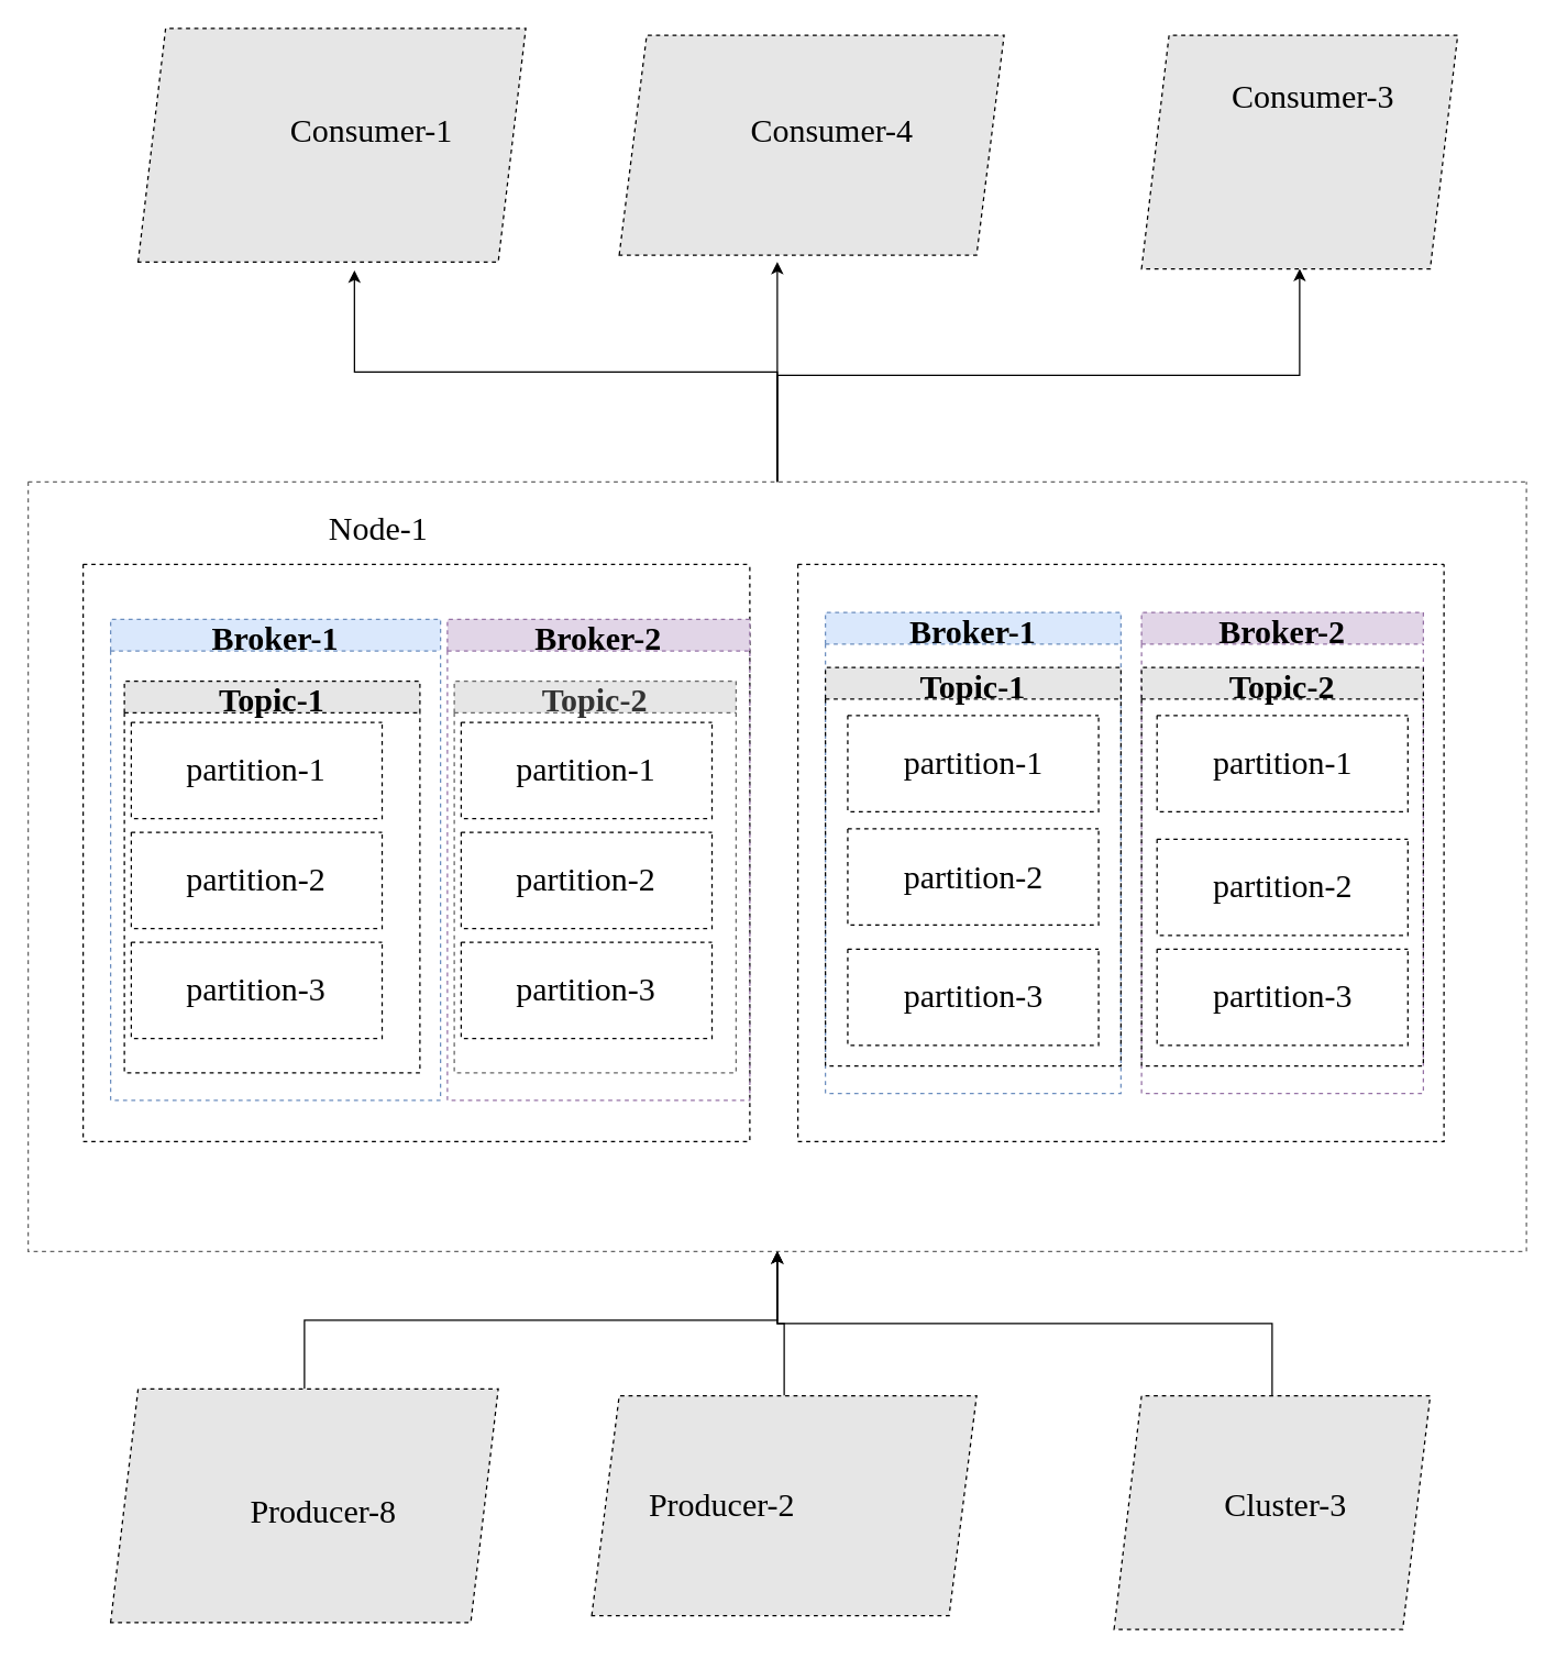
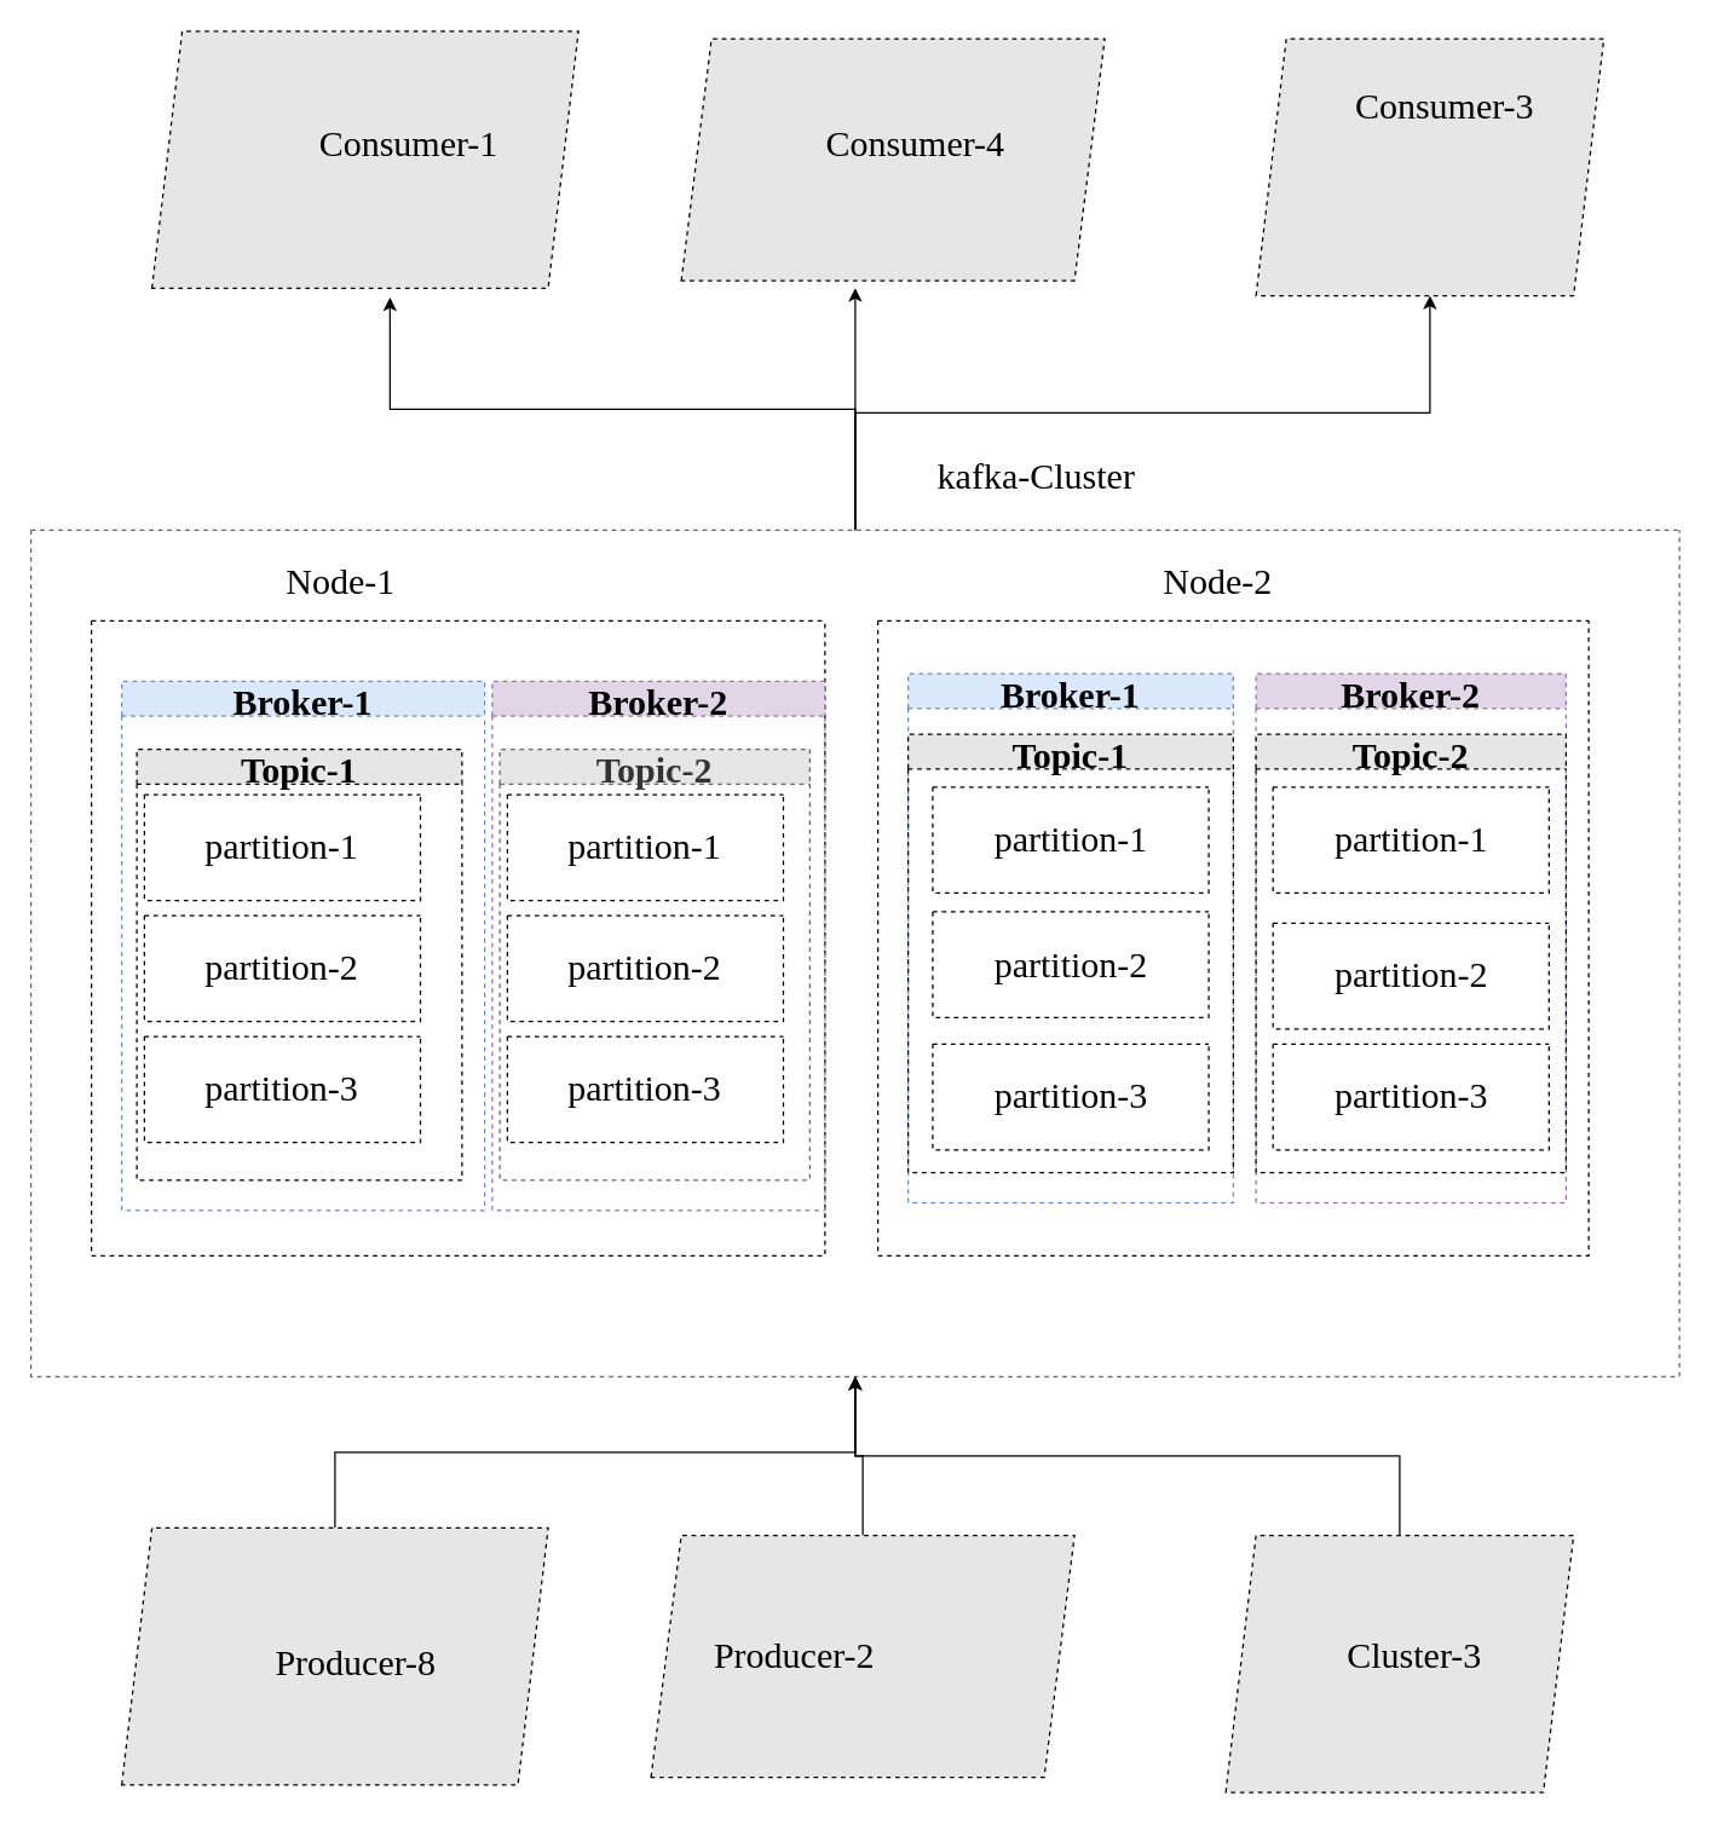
  <mxCell id="0" />
  <mxCell id="1" parent="0" />
  <mxCell id="2" style="edgeStyle=orthogonalEdgeStyle;rounded=0;orthogonalLoop=1;jettySize=auto;html=1;entryX=0.558;entryY=1.036;entryDx=0;entryDy=0;entryPerimeter=0;fontFamily=Times New Roman;fontSize=24;fontColor=default;startSize=23;" edge="1" parent="1" source="5" target="52"><mxGeometry relative="1" as="geometry" /></mxCell>
  <mxCell id="3" style="edgeStyle=orthogonalEdgeStyle;rounded=0;orthogonalLoop=1;jettySize=auto;html=1;entryX=0.5;entryY=1;entryDx=0;entryDy=0;fontFamily=Times New Roman;fontSize=24;fontColor=default;startSize=23;" edge="1" parent="1" source="5" target="54"><mxGeometry relative="1" as="geometry" /></mxCell>
  <mxCell id="4" style="edgeStyle=orthogonalEdgeStyle;rounded=0;orthogonalLoop=1;jettySize=auto;html=1;fontFamily=Times New Roman;fontSize=24;fontColor=default;startSize=23;" edge="1" parent="1" source="5"><mxGeometry relative="1" as="geometry"><mxPoint x="565" as="targetPoint" y="190" /></mxGeometry></mxCell>
  <mxCell id="5" value="" style="swimlane;startSize=0;strokeWidth=1;dashed=1;fillColor=#f5f5f5;fontColor=#333333;strokeColor=#666666;" vertex="1" parent="1"><mxGeometry x="20" y="350" width="1090" height="560" as="geometry" /></mxCell>
  <mxCell id="6" value="" style="swimlane;startSize=0;dashed=1;fontFamily=Times New Roman;fontSize=24;strokeWidth=1;fillColor=#d5e8d4;strokeColor=#000000;gradientColor=#ffffff;swimlaneFillColor=none;" vertex="1" parent="5"><mxGeometry x="40" y="60" width="485" height="420" as="geometry" /></mxCell>
  <mxCell id="7" value="Broker-1" style="swimlane;dashed=1;fontFamily=Times New Roman;fontSize=24;strokeWidth=1;swimlaneFillColor=none;labelBackgroundColor=none;fillColor=#dae8fc;shadow=0;sketch=0;rounded=0;glass=0;color=#00FF00;strokeColor=#6c8ebf;" vertex="1" parent="6"><mxGeometry x="20" y="40" width="240" height="350" as="geometry" /></mxCell>
  <mxCell id="8" value="Topic-1" style="swimlane;dashed=1;fontFamily=Times New Roman;fontSize=24;strokeWidth=1;fillColor=#E6E6E6;" vertex="1" parent="7"><mxGeometry x="10" y="45" width="215" height="285" as="geometry" /></mxCell>
  <mxCell id="9" value="" style="swimlane;startSize=0;dashed=1;fontFamily=Times New Roman;fontSize=24;strokeWidth=1;" vertex="1" parent="8"><mxGeometry x="5" y="110" width="182.5" height="70" as="geometry" /></mxCell>
  <mxCell id="10" value="&lt;font face=&quot;Times New Roman&quot; style=&quot;font-size: 24px&quot;&gt;partition-2&lt;/font&gt;" style="text;html=1;strokeColor=none;fillColor=none;align=center;verticalAlign=middle;whiteSpace=wrap;rounded=0;dashed=1;" vertex="1" parent="9"><mxGeometry x="6.25" y="20" width="170" height="30" as="geometry" /></mxCell>
  <mxCell id="11" value="" style="swimlane;startSize=0;dashed=1;fontFamily=Times New Roman;fontSize=24;strokeWidth=1;fillColor=#FFFF00;" vertex="1" parent="8"><mxGeometry x="5" y="30" width="182.5" height="70" as="geometry" /></mxCell>
  <mxCell id="12" value="&lt;font face=&quot;Times New Roman&quot; style=&quot;font-size: 24px&quot;&gt;partition-1&lt;/font&gt;" style="text;html=1;strokeColor=none;fillColor=none;align=center;verticalAlign=middle;whiteSpace=wrap;rounded=0;dashed=1;" vertex="1" parent="11"><mxGeometry x="6.25" y="20" width="170" height="30" as="geometry" /></mxCell>
  <mxCell id="13" value="" style="swimlane;startSize=0;dashed=1;fontFamily=Times New Roman;fontSize=24;strokeWidth=1;" vertex="1" parent="8"><mxGeometry x="5" y="190" width="182.5" height="70" as="geometry" /></mxCell>
  <mxCell id="14" value="&lt;font face=&quot;Times New Roman&quot; style=&quot;font-size: 24px&quot;&gt;partition-3&lt;/font&gt;" style="text;html=1;strokeColor=none;fillColor=none;align=center;verticalAlign=middle;whiteSpace=wrap;rounded=0;dashed=1;" vertex="1" parent="13"><mxGeometry x="6.25" y="20" width="170" height="30" as="geometry" /></mxCell>
  <mxCell id="15" value="Broker-2" style="swimlane;dashed=1;fontFamily=Times New Roman;fontSize=24;strokeWidth=1;fillColor=#e1d5e7;strokeColor=#9673a6;" vertex="1" parent="6"><mxGeometry x="265" y="40" width="220" height="350" as="geometry" /></mxCell>
  <mxCell id="16" value="Topic-2" style="swimlane;dashed=1;fontFamily=Times New Roman;fontSize=24;strokeWidth=1;fillColor=#E6E6E6;fontColor=#333333;strokeColor=#666666;" vertex="1" parent="15"><mxGeometry x="5" y="45" width="205" height="285" as="geometry" /></mxCell>
  <mxCell id="17" value="" style="swimlane;startSize=0;dashed=1;fontFamily=Times New Roman;fontSize=24;strokeWidth=1;" vertex="1" parent="16"><mxGeometry x="5" y="110" width="182.5" height="70" as="geometry" /></mxCell>
  <mxCell id="18" value="&lt;font face=&quot;Times New Roman&quot; style=&quot;font-size: 24px&quot;&gt;partition-2&lt;/font&gt;" style="text;html=1;strokeColor=none;fillColor=none;align=center;verticalAlign=middle;whiteSpace=wrap;rounded=0;dashed=1;" vertex="1" parent="17"><mxGeometry x="6.25" y="20" width="170" height="30" as="geometry" /></mxCell>
  <mxCell id="19" value="" style="swimlane;startSize=0;dashed=1;fontFamily=Times New Roman;fontSize=24;strokeWidth=1;" vertex="1" parent="16"><mxGeometry x="5" y="30" width="182.5" height="70" as="geometry" /></mxCell>
  <mxCell id="20" value="&lt;font face=&quot;Times New Roman&quot; style=&quot;font-size: 24px&quot;&gt;partition-1&lt;/font&gt;" style="text;html=1;strokeColor=none;fillColor=none;align=center;verticalAlign=middle;whiteSpace=wrap;rounded=0;dashed=1;" vertex="1" parent="19"><mxGeometry x="6.25" y="20" width="170" height="30" as="geometry" /></mxCell>
  <mxCell id="21" value="" style="swimlane;startSize=0;dashed=1;fontFamily=Times New Roman;fontSize=24;strokeWidth=1;" vertex="1" parent="16"><mxGeometry x="5" y="190" width="182.5" height="70" as="geometry" /></mxCell>
  <mxCell id="22" value="&lt;font face=&quot;Times New Roman&quot; style=&quot;font-size: 24px&quot;&gt;partition-3&lt;/font&gt;" style="text;html=1;strokeColor=none;fillColor=none;align=center;verticalAlign=middle;whiteSpace=wrap;rounded=0;dashed=1;" vertex="1" parent="21"><mxGeometry x="6.25" y="20" width="170" height="30" as="geometry" /></mxCell>
  <mxCell id="23" value="" style="swimlane;startSize=0;dashed=1;fontFamily=Times New Roman;fontSize=24;strokeWidth=1;" vertex="1" parent="5"><mxGeometry x="560" y="60" width="470" height="420" as="geometry" /></mxCell>
  <mxCell id="24" value="Broker-1" style="swimlane;dashed=1;fontFamily=Times New Roman;fontSize=24;strokeWidth=1;fillColor=#dae8fc;strokeColor=#6c8ebf;" vertex="1" parent="23"><mxGeometry x="20" y="35" width="215" height="350" as="geometry" /></mxCell>
  <mxCell id="25" value="Topic-1" style="swimlane;dashed=1;fontFamily=Times New Roman;fontSize=24;strokeWidth=1;fillColor=#E6E6E6;" vertex="1" parent="24"><mxGeometry y="40" width="215" height="290" as="geometry" /></mxCell>
  <mxCell id="26" value="" style="swimlane;startSize=0;dashed=1;fontFamily=Times New Roman;fontSize=24;strokeWidth=1;" vertex="1" parent="25"><mxGeometry x="16.25" y="117.5" width="182.5" height="70" as="geometry" /></mxCell>
  <mxCell id="27" value="&lt;font face=&quot;Times New Roman&quot; style=&quot;font-size: 24px&quot;&gt;partition-2&lt;/font&gt;" style="text;html=1;strokeColor=none;fillColor=none;align=center;verticalAlign=middle;whiteSpace=wrap;rounded=0;dashed=1;" vertex="1" parent="26"><mxGeometry x="6.25" y="20" width="170" height="30" as="geometry" /></mxCell>
  <mxCell id="28" value="" style="swimlane;startSize=0;dashed=1;fontFamily=Times New Roman;fontSize=24;strokeWidth=1;" vertex="1" parent="25"><mxGeometry x="16.25" y="35" width="182.5" height="70" as="geometry" /></mxCell>
  <mxCell id="29" value="&lt;font face=&quot;Times New Roman&quot; style=&quot;font-size: 24px&quot;&gt;partition-1&lt;/font&gt;" style="text;html=1;strokeColor=none;fillColor=none;align=center;verticalAlign=middle;whiteSpace=wrap;rounded=0;dashed=1;" vertex="1" parent="28"><mxGeometry x="6.25" y="20" width="170" height="30" as="geometry" /></mxCell>
  <mxCell id="30" value="" style="swimlane;startSize=0;dashed=1;fontFamily=Times New Roman;fontSize=24;strokeWidth=1;" vertex="1" parent="25"><mxGeometry x="16.25" y="205" width="182.5" height="70" as="geometry" /></mxCell>
  <mxCell id="31" value="&lt;font face=&quot;Times New Roman&quot; style=&quot;font-size: 24px&quot;&gt;partition-3&lt;/font&gt;" style="text;html=1;strokeColor=none;fillColor=none;align=center;verticalAlign=middle;whiteSpace=wrap;rounded=0;dashed=1;" vertex="1" parent="30"><mxGeometry x="6.25" y="20" width="170" height="30" as="geometry" /></mxCell>
  <mxCell id="32" value="Broker-2" style="swimlane;dashed=1;fontFamily=Times New Roman;fontSize=24;strokeWidth=1;fillColor=#e1d5e7;strokeColor=#9673a6;" vertex="1" parent="23"><mxGeometry x="250" y="35" width="205" height="350" as="geometry" /></mxCell>
  <mxCell id="33" value="Topic-2" style="swimlane;dashed=1;fontFamily=Times New Roman;fontSize=24;strokeWidth=1;fillColor=#E6E6E6;" vertex="1" parent="32"><mxGeometry y="40" width="205" height="290" as="geometry" /></mxCell>
  <mxCell id="34" value="" style="swimlane;startSize=0;dashed=1;fontFamily=Times New Roman;fontSize=24;strokeWidth=1;" vertex="1" parent="33"><mxGeometry x="11.25" y="125" width="182.5" height="70" as="geometry" /></mxCell>
  <mxCell id="35" value="&lt;font face=&quot;Times New Roman&quot; style=&quot;font-size: 24px&quot;&gt;partition-2&lt;/font&gt;" style="text;html=1;strokeColor=none;fillColor=none;align=center;verticalAlign=middle;whiteSpace=wrap;rounded=0;dashed=1;" vertex="1" parent="34"><mxGeometry x="6.25" y="20" width="170" height="30" as="geometry" /></mxCell>
  <mxCell id="36" value="" style="swimlane;startSize=0;dashed=1;fontFamily=Times New Roman;fontSize=24;strokeWidth=1;" vertex="1" parent="33"><mxGeometry x="11.25" y="35" width="182.5" height="70" as="geometry" /></mxCell>
  <mxCell id="37" value="&lt;font face=&quot;Times New Roman&quot; style=&quot;font-size: 24px&quot;&gt;partition-1&lt;/font&gt;" style="text;html=1;strokeColor=none;fillColor=none;align=center;verticalAlign=middle;whiteSpace=wrap;rounded=0;dashed=1;" vertex="1" parent="36"><mxGeometry x="6.25" y="20" width="170" height="30" as="geometry" /></mxCell>
  <mxCell id="38" value="" style="swimlane;startSize=0;dashed=1;fontFamily=Times New Roman;fontSize=24;strokeWidth=1;" vertex="1" parent="33"><mxGeometry x="11.25" y="205" width="182.5" height="70" as="geometry" /></mxCell>
  <mxCell id="39" value="&lt;font face=&quot;Times New Roman&quot; style=&quot;font-size: 24px&quot;&gt;partition-3&lt;/font&gt;" style="text;html=1;strokeColor=none;fillColor=none;align=center;verticalAlign=middle;whiteSpace=wrap;rounded=0;dashed=1;" vertex="1" parent="38"><mxGeometry x="6.25" y="20" width="170" height="30" as="geometry" /></mxCell>
- <mxCell id="41" value="&lt;font face=&quot;Times New Roman&quot;&gt;&lt;span style=&quot;font-size: 24px&quot;&gt;Node-1&lt;/span&gt;&lt;/font&gt;" style="text;html=1;strokeColor=none;fillColor=none;align=center;verticalAlign=middle;whiteSpace=wrap;rounded=0;dashed=1;" vertex="1" parent="5"><mxGeometry x="170" y="20" width="170" height="30" as="geometry" /></mxCell>
+ <mxCell id="40" value="&lt;font face=&quot;Times New Roman&quot; style=&quot;font-size: 24px&quot;&gt;Node-2&lt;/font&gt;" style="text;html=1;strokeColor=none;fillColor=none;align=center;verticalAlign=middle;whiteSpace=wrap;rounded=0;dashed=1;" vertex="1" parent="5"><mxGeometry x="700" y="20" width="170" height="30" as="geometry" /></mxCell>
+ <mxCell id="41" value="&lt;font face=&quot;Times New Roman&quot;&gt;&lt;span style=&quot;font-size: 24px&quot;&gt;Node-1&lt;/span&gt;&lt;/font&gt;" style="text;html=1;strokeColor=none;fillColor=none;align=center;verticalAlign=middle;whiteSpace=wrap;rounded=0;dashed=1;" vertex="1" parent="5"><mxGeometry x="120" y="20" width="170" height="30" as="geometry" /></mxCell>
+ <mxCell id="42" value="&lt;font face=&quot;Times New Roman&quot; style=&quot;font-size: 24px&quot;&gt;kafka-Cluster&lt;/font&gt;" style="text;html=1;strokeColor=none;fillColor=none;align=center;verticalAlign=middle;whiteSpace=wrap;rounded=0;dashed=1;" vertex="1" parent="1"><mxGeometry x="600" y="300" width="170" height="30" as="geometry" /></mxCell>
  <mxCell id="43" style="edgeStyle=orthogonalEdgeStyle;rounded=0;orthogonalLoop=1;jettySize=auto;html=1;entryX=0.5;entryY=1;entryDx=0;entryDy=0;fontFamily=Times New Roman;fontSize=24;fontColor=default;startSize=23;" edge="1" parent="1" source="44" target="5"><mxGeometry relative="1" as="geometry" /></mxCell>
  <mxCell id="44" value="" style="shape=parallelogram;perimeter=parallelogramPerimeter;whiteSpace=wrap;html=1;fixedSize=1;rounded=0;shadow=0;glass=0;dashed=1;labelBackgroundColor=none;sketch=0;fontFamily=Times New Roman;fontSize=24;fontColor=default;startSize=23;strokeColor=default;strokeWidth=1;fillColor=#E6E6E6;gradientColor=none;" vertex="1" parent="1"><mxGeometry x="80" y="1010" width="282" height="170" as="geometry" /></mxCell>
  <mxCell id="45" style="edgeStyle=orthogonalEdgeStyle;rounded=0;orthogonalLoop=1;jettySize=auto;html=1;entryX=0.5;entryY=1;entryDx=0;entryDy=0;fontFamily=Times New Roman;fontSize=24;fontColor=default;startSize=23;" edge="1" parent="1" source="46" target="5"><mxGeometry relative="1" as="geometry" /></mxCell>
  <mxCell id="46" value="" style="shape=parallelogram;perimeter=parallelogramPerimeter;whiteSpace=wrap;html=1;fixedSize=1;rounded=0;shadow=0;glass=0;dashed=1;labelBackgroundColor=none;sketch=0;fontFamily=Times New Roman;fontSize=24;fontColor=default;startSize=23;strokeColor=default;strokeWidth=1;fillColor=#E6E6E6;gradientColor=none;" vertex="1" parent="1"><mxGeometry x="430" y="1015" width="280" height="160" as="geometry" /></mxCell>
  <mxCell id="47" style="edgeStyle=orthogonalEdgeStyle;rounded=0;orthogonalLoop=1;jettySize=auto;html=1;entryX=0.5;entryY=1;entryDx=0;entryDy=0;fontFamily=Times New Roman;fontSize=24;fontColor=default;startSize=23;" edge="1" parent="1" source="48" target="5"><mxGeometry relative="1" as="geometry" /></mxCell>
  <mxCell id="48" value="" style="shape=parallelogram;perimeter=parallelogramPerimeter;whiteSpace=wrap;html=1;fixedSize=1;rounded=0;shadow=0;glass=0;dashed=1;labelBackgroundColor=none;sketch=0;fontFamily=Times New Roman;fontSize=24;fontColor=default;startSize=23;strokeColor=default;strokeWidth=1;fillColor=#E6E6E6;gradientColor=none;" vertex="1" parent="1"><mxGeometry x="810" y="1015" width="230" height="170" as="geometry" /></mxCell>
  <mxCell id="49" value="Producer-8" style="text;html=1;strokeColor=none;fillColor=none;align=center;verticalAlign=middle;whiteSpace=wrap;rounded=0;shadow=0;glass=0;dashed=1;labelBackgroundColor=none;sketch=0;fontFamily=Times New Roman;fontSize=24;fontColor=default;startSize=23;" vertex="1" parent="1"><mxGeometry x="170" y="1085" width="130" height="30" as="geometry" /></mxCell>
  <mxCell id="50" value="Producer-2" style="text;html=1;strokeColor=none;fillColor=none;align=center;verticalAlign=middle;whiteSpace=wrap;rounded=0;shadow=0;glass=0;dashed=1;labelBackgroundColor=none;sketch=0;fontFamily=Times New Roman;fontSize=24;fontColor=default;startSize=23;" vertex="1" parent="1"><mxGeometry x="460" y="1080" width="130" height="30" as="geometry" /></mxCell>
  <mxCell id="51" value="Cluster-3" style="text;html=1;strokeColor=none;fillColor=none;align=center;verticalAlign=middle;whiteSpace=wrap;rounded=0;shadow=0;glass=0;dashed=1;labelBackgroundColor=none;sketch=0;fontFamily=Times New Roman;fontSize=24;fontColor=default;startSize=23;" vertex="1" parent="1"><mxGeometry x="870" y="1080" width="130" height="30" as="geometry" /></mxCell>
  <mxCell id="52" value="" style="shape=parallelogram;perimeter=parallelogramPerimeter;whiteSpace=wrap;html=1;fixedSize=1;rounded=0;shadow=0;glass=0;dashed=1;labelBackgroundColor=none;sketch=0;fontFamily=Times New Roman;fontSize=24;fontColor=default;startSize=23;strokeColor=default;strokeWidth=1;fillColor=#E6E6E6;gradientColor=none;" vertex="1" parent="1"><mxGeometry x="100" y="20" width="282" height="170" as="geometry" /></mxCell>
  <mxCell id="53" value="" style="shape=parallelogram;perimeter=parallelogramPerimeter;whiteSpace=wrap;html=1;fixedSize=1;rounded=0;shadow=0;glass=0;dashed=1;labelBackgroundColor=none;sketch=0;fontFamily=Times New Roman;fontSize=24;fontColor=default;startSize=23;strokeColor=default;strokeWidth=1;fillColor=#E6E6E6;gradientColor=none;" vertex="1" parent="1"><mxGeometry x="450" y="25" width="280" height="160" as="geometry" /></mxCell>
  <mxCell id="54" value="" style="shape=parallelogram;perimeter=parallelogramPerimeter;whiteSpace=wrap;html=1;fixedSize=1;rounded=0;shadow=0;glass=0;dashed=1;labelBackgroundColor=none;sketch=0;fontFamily=Times New Roman;fontSize=24;fontColor=default;startSize=23;strokeColor=default;strokeWidth=1;fillColor=#E6E6E6;gradientColor=none;" vertex="1" parent="1"><mxGeometry x="830" y="25" width="230" height="170" as="geometry" /></mxCell>
  <mxCell id="55" value="Consumer-1" style="text;html=1;strokeColor=none;fillColor=none;align=center;verticalAlign=middle;whiteSpace=wrap;rounded=0;shadow=0;glass=0;dashed=1;labelBackgroundColor=none;sketch=0;fontFamily=Times New Roman;fontSize=24;fontColor=default;startSize=23;" vertex="1" parent="1"><mxGeometry x="185" y="80" width="170" height="30" as="geometry" /></mxCell>
  <mxCell id="56" value="Consumer-4" style="text;html=1;strokeColor=none;fillColor=none;align=center;verticalAlign=middle;whiteSpace=wrap;rounded=0;shadow=0;glass=0;dashed=1;labelBackgroundColor=none;sketch=0;fontFamily=Times New Roman;fontSize=24;fontColor=default;startSize=23;" vertex="1" parent="1"><mxGeometry x="520" y="80" width="170" height="30" as="geometry" /></mxCell>
  <mxCell id="57" value="Consumer-3" style="text;html=1;strokeColor=none;fillColor=none;align=center;verticalAlign=middle;whiteSpace=wrap;rounded=0;shadow=0;glass=0;dashed=1;labelBackgroundColor=none;sketch=0;fontFamily=Times New Roman;fontSize=24;fontColor=default;startSize=23;" vertex="1" parent="1"><mxGeometry x="870" y="55" width="170" height="30" as="geometry" /></mxCell>
